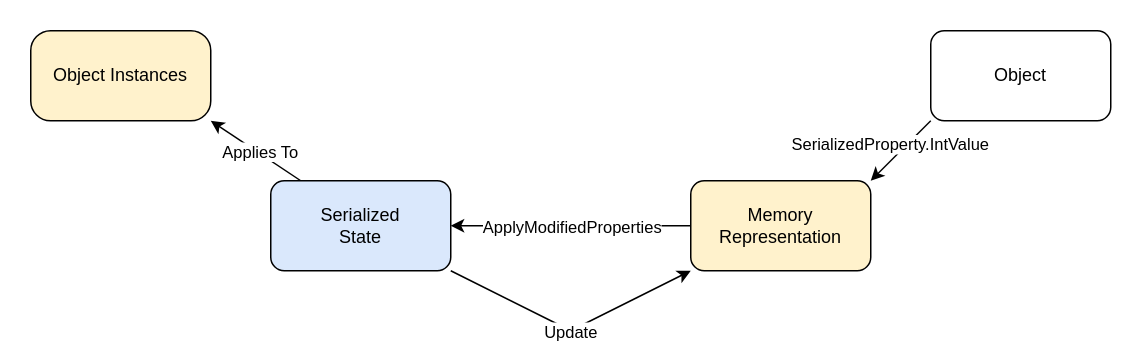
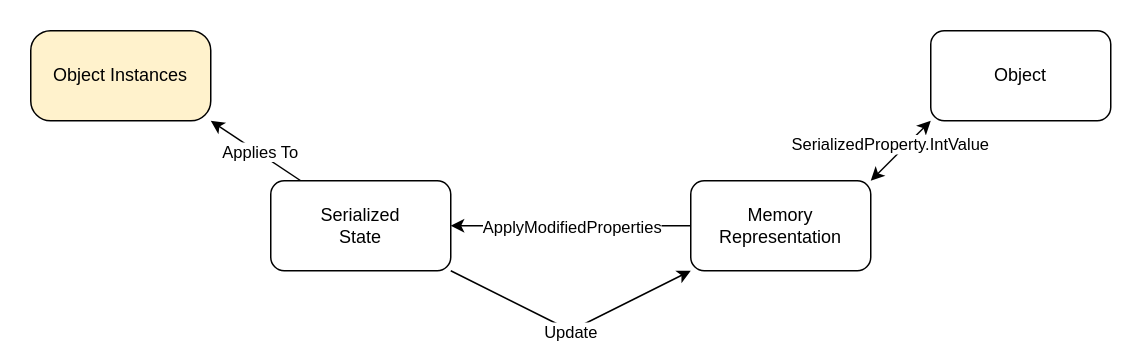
  <mxCell id="0" />
  <mxCell id="1" parent="0" />
  <mxCell id="2" value="Object Instances" style="rounded=1;whiteSpace=wrap;html=1;arcSize=22;fillColor=#fff2cc;" vertex="1" parent="1"><mxGeometry x="20" y="20" width="120" height="60" as="geometry" /></mxCell>
  <mxCell id="3" value="Object" style="rounded=1;whiteSpace=wrap;html=1;" vertex="1" parent="1"><mxGeometry x="620" y="20" width="120" height="60" as="geometry" /></mxCell>
- <mxCell id="4" value="" style="endArrow=none;startArrow=classic;html=1;entryX=0;entryY=1;entryDx=0;entryDy=0;exitX=1;exitY=0;exitDx=0;exitDy=0;" edge="1" parent="1" source="9" target="3"><mxGeometry width="50" height="50" relative="1" as="geometry"><mxPoint x="550" y="280" as="sourcePoint" /><mxPoint x="600" y="230" as="targetPoint" /></mxGeometry></mxCell>
+ <mxCell id="4" value="" style="endArrow=classic;startArrow=classic;html=1;entryX=0;entryY=1;entryDx=0;entryDy=0;exitX=1;exitY=0;exitDx=0;exitDy=0;" edge="1" parent="1" source="9" target="3"><mxGeometry width="50" height="50" relative="1" as="geometry"><mxPoint x="550" y="280" as="sourcePoint" /><mxPoint x="600" y="230" as="targetPoint" /></mxGeometry></mxCell>
  <mxCell id="5" value="SerializedProperty.IntValue" style="edgeLabel;html=1;align=center;verticalAlign=middle;resizable=0;points=[];" vertex="1" connectable="0" parent="4"><mxGeometry x="0.17" y="1" relative="1" as="geometry"><mxPoint x="-10.34" as="offset" /></mxGeometry></mxCell>
  <mxCell id="6" value="" style="endArrow=classic;html=1;exitX=0;exitY=0;exitDx=0;exitDy=0;entryX=1;entryY=1;entryDx=0;entryDy=0;" edge="1" parent="1" target="2"><mxGeometry width="50" height="50" relative="1" as="geometry"><mxPoint x="200" y="120" as="sourcePoint" /><mxPoint x="252" y="260" as="targetPoint" /></mxGeometry></mxCell>
  <mxCell id="7" value="&lt;div&gt;Applies To&lt;/div&gt;" style="edgeLabel;html=1;align=center;verticalAlign=middle;resizable=0;points=[];" vertex="1" connectable="0" parent="6"><mxGeometry x="-0.167" y="4" relative="1" as="geometry"><mxPoint y="-5.71" as="offset" /></mxGeometry></mxCell>
- <mxCell id="8" value="&lt;div&gt;Serialized&lt;/div&gt;&lt;div&gt;State&lt;br&gt;&lt;/div&gt;" style="rounded=1;whiteSpace=wrap;html=1;fillColor=#dae8fc;" vertex="1" parent="1"><mxGeometry x="180" y="120" width="120" height="60" as="geometry" /></mxCell>
- <mxCell id="9" value="&lt;div&gt;Memory&lt;/div&gt;&lt;div&gt;Representation&lt;br&gt;&lt;/div&gt;" style="rounded=1;whiteSpace=wrap;html=1;fillColor=#fff2cc;" vertex="1" parent="1"><mxGeometry x="460" y="120" width="120" height="60" as="geometry" /></mxCell>
+ <mxCell id="8" value="&lt;div&gt;Serialized&lt;/div&gt;&lt;div&gt;State&lt;br&gt;&lt;/div&gt;" style="rounded=1;whiteSpace=wrap;html=1;" vertex="1" parent="1"><mxGeometry x="180" y="120" width="120" height="60" as="geometry" /></mxCell>
+ <mxCell id="9" value="&lt;div&gt;Memory&lt;/div&gt;&lt;div&gt;Representation&lt;br&gt;&lt;/div&gt;" style="rounded=1;whiteSpace=wrap;html=1;" vertex="1" parent="1"><mxGeometry x="460" y="120" width="120" height="60" as="geometry" /></mxCell>
  <mxCell id="10" value="" style="endArrow=classic;html=1;entryX=1;entryY=0.5;entryDx=0;entryDy=0;exitX=0;exitY=0.5;exitDx=0;exitDy=0;" edge="1" parent="1" source="9" target="8"><mxGeometry width="50" height="50" relative="1" as="geometry"><mxPoint x="390" y="180" as="sourcePoint" /><mxPoint x="440" y="130" as="targetPoint" /></mxGeometry></mxCell>
  <mxCell id="11" value="ApplyModifiedProperties" style="edgeLabel;html=1;align=center;verticalAlign=middle;resizable=0;points=[];" vertex="1" connectable="0" parent="10"><mxGeometry x="-0.194" y="1" relative="1" as="geometry"><mxPoint x="-15.83" y="-1" as="offset" /></mxGeometry></mxCell>
  <mxCell id="12" value="" style="endArrow=classic;html=1;entryX=0;entryY=1;entryDx=0;entryDy=0;exitX=1;exitY=1;exitDx=0;exitDy=0;" edge="1" parent="1" source="8" target="9"><mxGeometry width="50" height="50" relative="1" as="geometry"><mxPoint x="200" y="80" as="sourcePoint" /><mxPoint x="250" y="30" as="targetPoint" /><Array as="points"><mxPoint x="380" y="220" /></Array></mxGeometry></mxCell>
  <mxCell id="13" value="Update" style="edgeLabel;html=1;align=center;verticalAlign=middle;resizable=0;points=[];" vertex="1" connectable="0" parent="12"><mxGeometry y="10" relative="1" as="geometry"><mxPoint x="4.72" y="8.82" as="offset" /></mxGeometry></mxCell>
